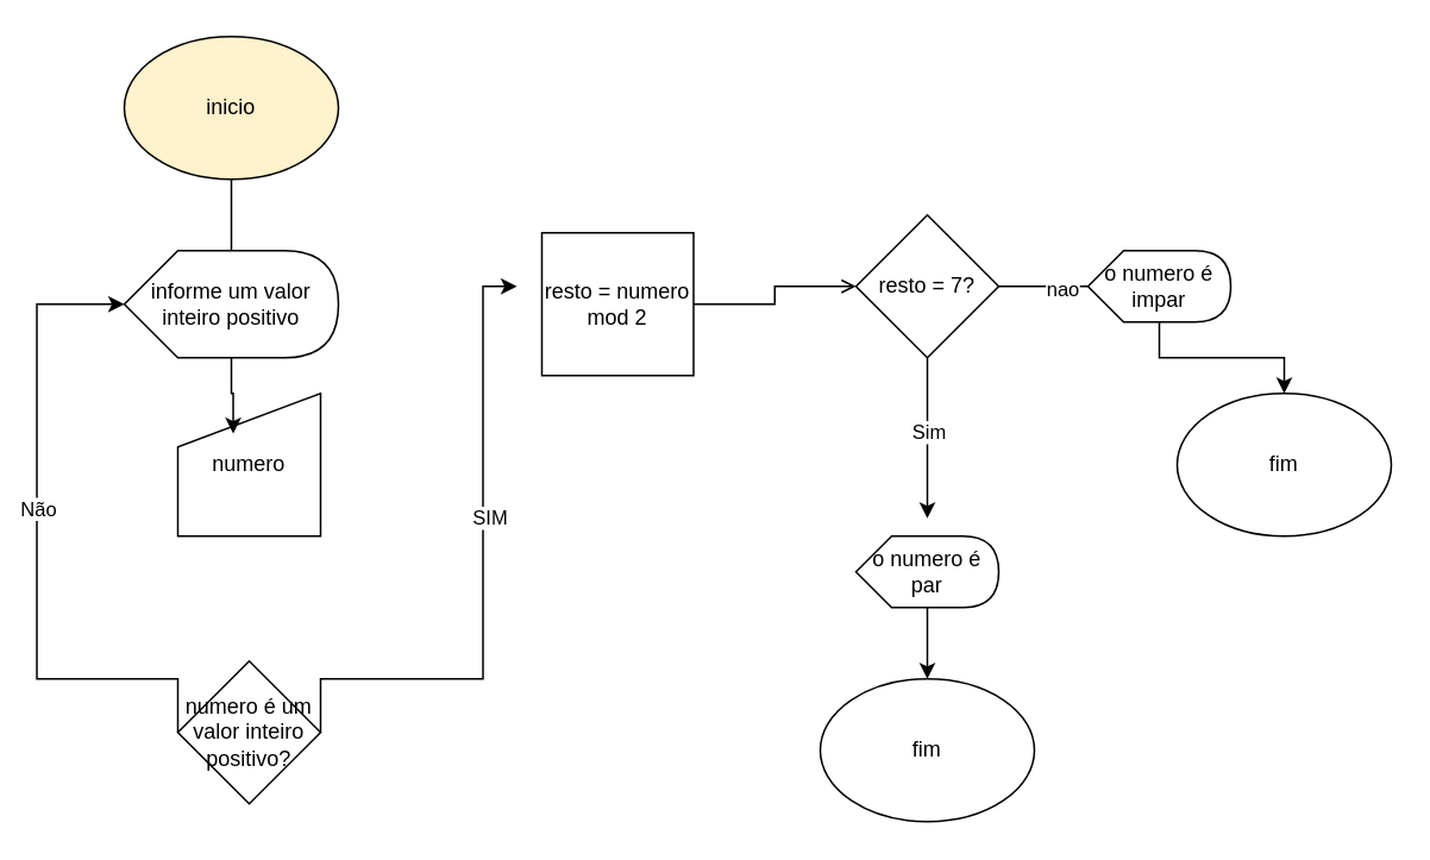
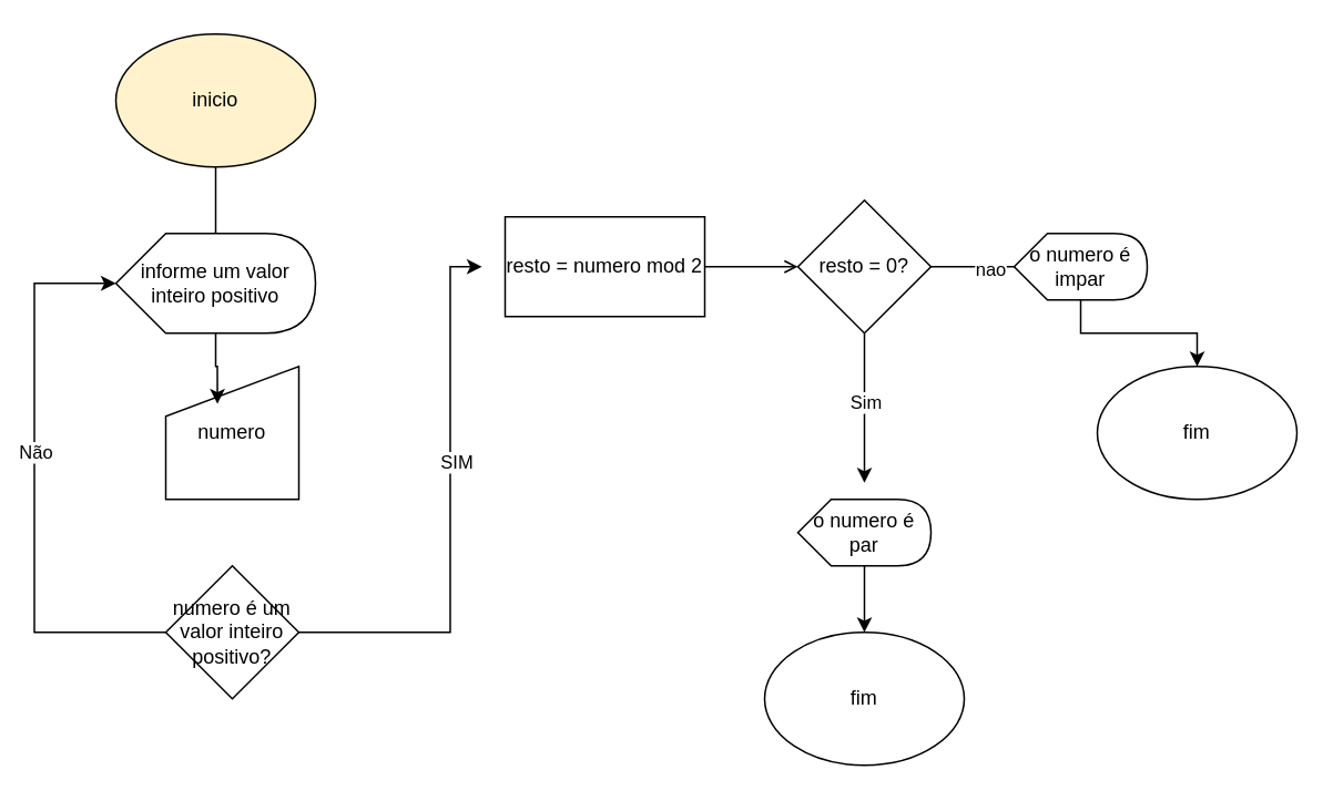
  <mxCell id="0" />
  <mxCell id="1" parent="0" />
  <mxCell id="2" value="inicio" style="ellipse;whiteSpace=wrap;html=1;fillColor=#fff2cc;" parent="1" vertex="1"><mxGeometry x="69" y="20" width="120" height="80" as="geometry" /></mxCell>
  <mxCell id="3" value="informe um valor inteiro positivo" style="shape=display;whiteSpace=wrap;html=1;" parent="1" vertex="1"><mxGeometry x="69" y="140" width="120" height="60" as="geometry" /></mxCell>
  <mxCell id="4" value="numero" style="shape=manualInput;whiteSpace=wrap;html=1;" parent="1" vertex="1"><mxGeometry x="99" y="220" width="80" height="80" as="geometry" /></mxCell>
  <mxCell id="5" style="edgeStyle=orthogonalEdgeStyle;rounded=0;orthogonalLoop=1;jettySize=auto;html=1;exitX=0;exitY=0.5;exitDx=0;exitDy=0;entryX=0;entryY=0.5;entryDx=0;entryDy=0;entryPerimeter=0;" parent="1" source="9" target="3" edge="1"><mxGeometry relative="1" as="geometry"><mxPoint x="19" y="160" as="targetPoint" /><Array as="points"><mxPoint x="20" y="380" /><mxPoint x="20" y="170" /></Array></mxGeometry></mxCell>
  <mxCell id="6" value="Não" style="edgeLabel;html=1;align=center;verticalAlign=middle;resizable=0;points=[];" parent="5" vertex="1" connectable="0"><mxGeometry x="0.112" relative="1" as="geometry"><mxPoint as="offset" /></mxGeometry></mxCell>
  <mxCell id="7" style="edgeStyle=orthogonalEdgeStyle;rounded=0;orthogonalLoop=1;jettySize=auto;html=1;exitX=1;exitY=0.5;exitDx=0;exitDy=0;" parent="1" source="9" edge="1"><mxGeometry relative="1" as="geometry"><mxPoint x="289" y="160" as="targetPoint" /><Array as="points"><mxPoint x="270" y="380" /></Array></mxGeometry></mxCell>
  <mxCell id="8" value="SIM" style="edgeLabel;html=1;align=center;verticalAlign=middle;resizable=0;points=[];" parent="7" vertex="1" connectable="0"><mxGeometry x="0.176" y="-3" relative="1" as="geometry"><mxPoint as="offset" /></mxGeometry></mxCell>
- <mxCell id="9" value="numero é um valor inteiro positivo?" style="rhombus;whiteSpace=wrap;html=1;" parent="1" vertex="1"><mxGeometry x="99" y="370" width="80" height="80" as="geometry" /></mxCell>
+ <mxCell id="9" value="numero é um valor inteiro positivo?" style="rhombus;whiteSpace=wrap;html=1;" parent="1" vertex="1"><mxGeometry x="99" y="340" width="80" height="80" as="geometry" /></mxCell>
  <mxCell id="10" style="edgeStyle=orthogonalEdgeStyle;rounded=0;orthogonalLoop=1;jettySize=auto;html=1;exitX=0.5;exitY=1;exitDx=0;exitDy=0;entryX=0;entryY=0;entryDx=60;entryDy=0;entryPerimeter=0;endArrow=none;" parent="1" source="2" target="3" edge="1"><mxGeometry relative="1" as="geometry" /></mxCell>
  <mxCell id="11" style="edgeStyle=orthogonalEdgeStyle;rounded=0;orthogonalLoop=1;jettySize=auto;html=1;exitX=0;exitY=0;exitDx=60;exitDy=60;exitPerimeter=0;entryX=0.388;entryY=0.282;entryDx=0;entryDy=0;entryPerimeter=0;" parent="1" source="3" target="4" edge="1"><mxGeometry relative="1" as="geometry" /></mxCell>
  <mxCell id="12" style="edgeStyle=orthogonalEdgeStyle;rounded=0;orthogonalLoop=1;jettySize=auto;html=1;exitX=1;exitY=0.5;exitDx=0;exitDy=0;endArrow=open;" parent="1" source="13" target="18" edge="1"><mxGeometry relative="1" as="geometry" /></mxCell>
- <mxCell id="13" value="resto = numero mod 2" style="rounded=0;whiteSpace=wrap;html=1;" parent="1" vertex="1"><mxGeometry x="303" y="130" width="85" height="80" as="geometry" /></mxCell>
+ <mxCell id="13" value="resto = numero mod 2" style="rounded=0;whiteSpace=wrap;html=1;" parent="1" vertex="1"><mxGeometry x="303" y="130" width="120" height="60" as="geometry" /></mxCell>
  <mxCell id="14" style="edgeStyle=orthogonalEdgeStyle;rounded=0;orthogonalLoop=1;jettySize=auto;html=1;exitX=0.5;exitY=1;exitDx=0;exitDy=0;" parent="1" source="18" edge="1"><mxGeometry relative="1" as="geometry"><mxPoint x="519" y="290" as="targetPoint" /></mxGeometry></mxCell>
  <mxCell id="15" value="Sim" style="edgeLabel;html=1;align=center;verticalAlign=middle;resizable=0;points=[];" parent="14" vertex="1" connectable="0"><mxGeometry x="-0.096" relative="1" as="geometry"><mxPoint as="offset" /></mxGeometry></mxCell>
  <mxCell id="16" style="edgeStyle=orthogonalEdgeStyle;rounded=0;orthogonalLoop=1;jettySize=auto;html=1;exitX=1;exitY=0.5;exitDx=0;exitDy=0;" parent="1" source="18" edge="1"><mxGeometry relative="1" as="geometry"><mxPoint x="659" y="160" as="targetPoint" /></mxGeometry></mxCell>
  <mxCell id="17" value="nao" style="edgeLabel;html=1;align=center;verticalAlign=middle;resizable=0;points=[];" parent="16" vertex="1" connectable="0"><mxGeometry x="-0.299" y="-1" relative="1" as="geometry"><mxPoint as="offset" /></mxGeometry></mxCell>
- <mxCell id="18" value="resto = 7?" style="rhombus;whiteSpace=wrap;html=1;" parent="1" vertex="1"><mxGeometry x="479" y="120" width="80" height="80" as="geometry" /></mxCell>
+ <mxCell id="18" value="resto = 0?" style="rhombus;whiteSpace=wrap;html=1;" parent="1" vertex="1"><mxGeometry x="479" y="120" width="80" height="80" as="geometry" /></mxCell>
  <mxCell id="19" style="edgeStyle=orthogonalEdgeStyle;rounded=0;orthogonalLoop=1;jettySize=auto;html=1;exitX=0;exitY=0;exitDx=40;exitDy=40;exitPerimeter=0;entryX=0.5;entryY=0;entryDx=0;entryDy=0;" parent="1" source="20" target="23" edge="1"><mxGeometry relative="1" as="geometry" /></mxCell>
  <mxCell id="20" value="o numero é par" style="shape=display;whiteSpace=wrap;html=1;" parent="1" vertex="1"><mxGeometry x="479" y="300" width="80" height="40" as="geometry" /></mxCell>
  <mxCell id="21" style="edgeStyle=orthogonalEdgeStyle;rounded=0;orthogonalLoop=1;jettySize=auto;html=1;exitX=0;exitY=0;exitDx=40;exitDy=40;exitPerimeter=0;entryX=0.5;entryY=0;entryDx=0;entryDy=0;" parent="1" source="22" target="24" edge="1"><mxGeometry relative="1" as="geometry" /></mxCell>
  <mxCell id="22" value="o numero é impar" style="shape=display;whiteSpace=wrap;html=1;" parent="1" vertex="1"><mxGeometry x="609" y="140" width="80" height="40" as="geometry" /></mxCell>
  <mxCell id="23" value="fim" style="ellipse;whiteSpace=wrap;html=1;" parent="1" vertex="1"><mxGeometry x="459" y="380" width="120" height="80" as="geometry" /></mxCell>
  <mxCell id="24" value="fim" style="ellipse;whiteSpace=wrap;html=1;" parent="1" vertex="1"><mxGeometry x="659" y="220" width="120" height="80" as="geometry" /></mxCell>
